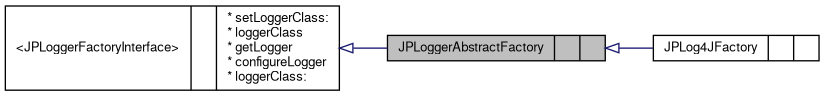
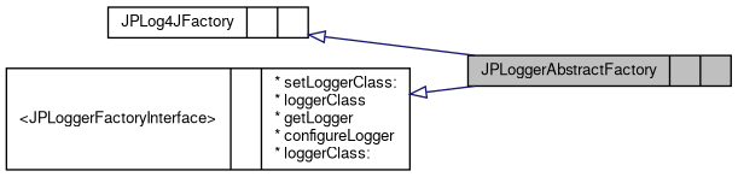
  digraph {
    rankdir=LR
    node [color=black fillcolor=white fontname=FreeSans fontsize=10 shape=record style=filled]
    edge [arrowtail=empty color=midnightblue dir=back fontname=FreeSans fontsize=10 labelfontname=FreeSans labelfontsize=10 style=solid]
    n1 [fillcolor=grey75 fontcolor=black height=0.2 label="{JPLoggerAbstractFactory\n||}" width=0.4]
    n2 [height=0.2 label="{JPLog4JFactory\n||}" width=0.4]
    n3 [height=0.2 label="{\<JPLoggerFactoryInterface\>\n||* setLoggerClass:\l* loggerClass\l* getLogger\l* configureLogger\l* loggerClass:\l}" width=0.4]
-   n1 -> n2
+   n2 -> n1
    n3 -> n1
  }
